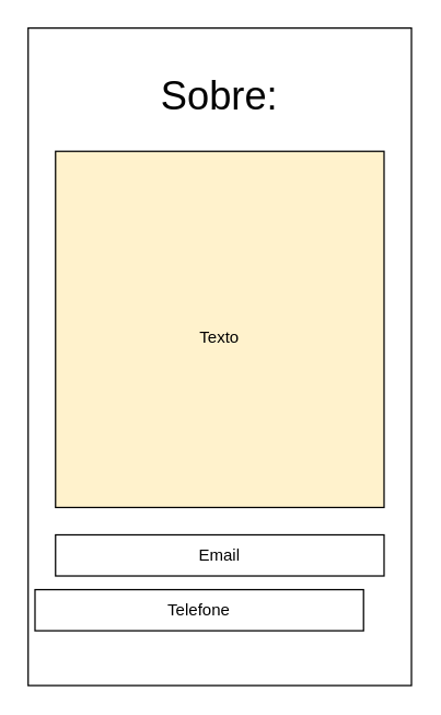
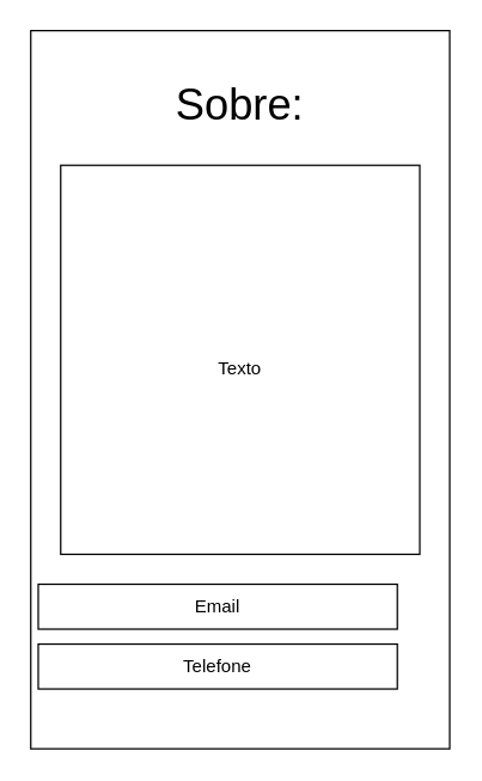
  <mxCell id="0" />
  <mxCell id="1" parent="0" />
  <mxCell id="2" value="" style="rounded=0;whiteSpace=wrap;html=1;" vertex="1" parent="1"><mxGeometry x="20" y="20" width="280" height="480" as="geometry" /></mxCell>
  <mxCell id="3" value="&lt;font style=&quot;font-size: 29px&quot;&gt;Sobre:&lt;/font&gt;" style="text;html=1;strokeColor=none;fillColor=none;align=center;verticalAlign=middle;whiteSpace=wrap;rounded=0;" vertex="1" parent="1"><mxGeometry x="110" y="50" width="100" height="40" as="geometry" /></mxCell>
- <mxCell id="4" value="&lt;font style=&quot;font-size: 12px&quot;&gt;Texto&lt;/font&gt;" style="rounded=0;whiteSpace=wrap;html=1;fontSize=29;fillColor=#fff2cc;" vertex="1" parent="1"><mxGeometry x="40" y="110" width="240" height="260" as="geometry" /></mxCell>
- <mxCell id="5" value="Email" style="rounded=0;whiteSpace=wrap;html=1;fontSize=12;" vertex="1" parent="1"><mxGeometry x="40" y="390" width="240" height="30" as="geometry" /></mxCell>
+ <mxCell id="4" value="&lt;font style=&quot;font-size: 12px&quot;&gt;Texto&lt;/font&gt;" style="rounded=0;whiteSpace=wrap;html=1;fontSize=29;" vertex="1" parent="1"><mxGeometry x="40" y="110" width="240" height="260" as="geometry" /></mxCell>
+ <mxCell id="5" value="Email" style="rounded=0;whiteSpace=wrap;html=1;fontSize=12;" vertex="1" parent="1"><mxGeometry x="25" y="390" width="240" height="30" as="geometry" /></mxCell>
  <mxCell id="6" value="Telefone" style="rounded=0;whiteSpace=wrap;html=1;fontSize=12;" vertex="1" parent="1"><mxGeometry x="25" y="430" width="240" height="30" as="geometry" /></mxCell>
